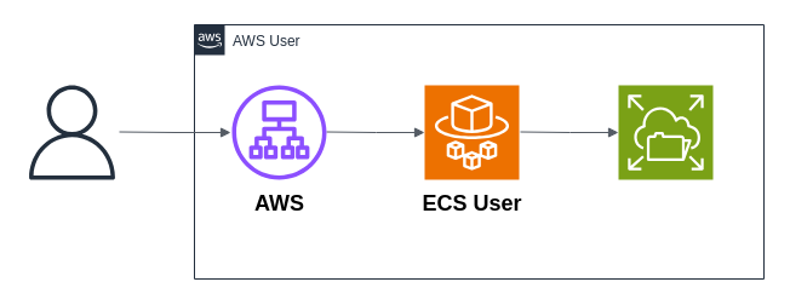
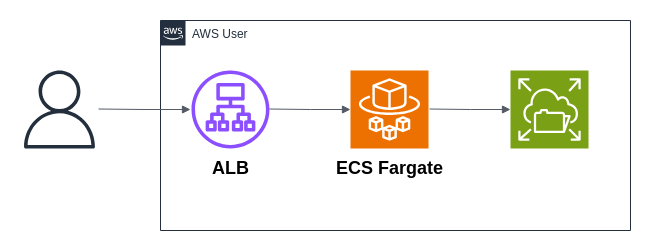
  <mxCell id="0" />
  <mxCell id="1" parent="0" />
  <mxCell id="2" value="AWS User" style="points=[[0,0],[0.25,0],[0.5,0],[0.75,0],[1,0],[1,0.25],[1,0.5],[1,0.75],[1,1],[0.75,1],[0.5,1],[0.25,1],[0,1],[0,0.75],[0,0.5],[0,0.25]];outlineConnect=0;gradientColor=none;html=1;whiteSpace=wrap;fontSize=12;fontStyle=0;container=1;pointerEvents=0;collapsible=0;recursiveResize=0;shape=mxgraph.aws4.group;grIcon=mxgraph.aws4.group_aws_cloud_alt;strokeColor=#232F3E;fillColor=none;verticalAlign=top;align=left;spacingLeft=30;fontColor=#232F3E;dashed=0;" parent="1" vertex="1"><mxGeometry x="160" y="20" width="470" height="210" as="geometry" /></mxCell>
- <mxCell id="3" value="AWS" style="text;strokeColor=none;fillColor=none;html=1;fontSize=18;fontStyle=1;verticalAlign=middle;align=center;" parent="2" vertex="1"><mxGeometry x="20" y="128" width="100" height="40" as="geometry" /></mxCell>
- <mxCell id="4" value="ECS User" style="text;strokeColor=none;fillColor=none;html=1;fontSize=18;fontStyle=1;verticalAlign=middle;align=center;" parent="2" vertex="1"><mxGeometry x="179" y="128" width="100" height="40" as="geometry" /></mxCell>
+ <mxCell id="3" value="ALB" style="text;strokeColor=none;fillColor=none;html=1;fontSize=18;fontStyle=1;verticalAlign=middle;align=center;" parent="2" vertex="1"><mxGeometry x="20" y="128" width="100" height="40" as="geometry" /></mxCell>
+ <mxCell id="4" value="ECS Fargate" style="text;strokeColor=none;fillColor=none;html=1;fontSize=18;fontStyle=1;verticalAlign=middle;align=center;" parent="2" vertex="1"><mxGeometry x="179" y="128" width="100" height="40" as="geometry" /></mxCell>
  <mxCell id="5" value="" style="edgeStyle=orthogonalEdgeStyle;html=1;endArrow=block;elbow=vertical;startArrow=none;endFill=1;strokeColor=#545B64;rounded=0;" parent="2" edge="1"><mxGeometry width="100" relative="1" as="geometry"><mxPoint x="109" y="88.5" as="sourcePoint" /><mxPoint x="190" y="89" as="targetPoint" /></mxGeometry></mxCell>
  <mxCell id="6" value="" style="edgeStyle=orthogonalEdgeStyle;html=1;endArrow=block;elbow=vertical;startArrow=none;endFill=1;strokeColor=#545B64;rounded=0;" parent="2" edge="1"><mxGeometry width="100" relative="1" as="geometry"><mxPoint x="269" y="88.5" as="sourcePoint" /><mxPoint x="350" y="89" as="targetPoint" /></mxGeometry></mxCell>
  <mxCell id="7" value="" style="sketch=0;points=[[0,0,0],[0.25,0,0],[0.5,0,0],[0.75,0,0],[1,0,0],[0,1,0],[0.25,1,0],[0.5,1,0],[0.75,1,0],[1,1,0],[0,0.25,0],[0,0.5,0],[0,0.75,0],[1,0.25,0],[1,0.5,0],[1,0.75,0]];outlineConnect=0;fontColor=#232F3E;fillColor=#ED7100;strokeColor=#ffffff;dashed=0;verticalLabelPosition=bottom;verticalAlign=top;align=center;html=1;fontSize=12;fontStyle=0;aspect=fixed;shape=mxgraph.aws4.resourceIcon;resIcon=mxgraph.aws4.fargate;" vertex="1" parent="2"><mxGeometry x="190" y="50" width="78" height="78" as="geometry" /></mxCell>
  <mxCell id="8" value="" style="sketch=0;points=[[0,0,0],[0.25,0,0],[0.5,0,0],[0.75,0,0],[1,0,0],[0,1,0],[0.25,1,0],[0.5,1,0],[0.75,1,0],[1,1,0],[0,0.25,0],[0,0.5,0],[0,0.75,0],[1,0.25,0],[1,0.5,0],[1,0.75,0]];outlineConnect=0;fontColor=#232F3E;fillColor=#7AA116;strokeColor=#ffffff;dashed=0;verticalLabelPosition=bottom;verticalAlign=top;align=center;html=1;fontSize=12;fontStyle=0;aspect=fixed;shape=mxgraph.aws4.resourceIcon;resIcon=mxgraph.aws4.elastic_file_system;" vertex="1" parent="2"><mxGeometry x="350" y="50" width="78" height="78" as="geometry" /></mxCell>
  <mxCell id="9" value="" style="sketch=0;outlineConnect=0;fontColor=#232F3E;gradientColor=none;fillColor=#8C4FFF;strokeColor=none;dashed=0;verticalLabelPosition=bottom;verticalAlign=top;align=center;html=1;fontSize=12;fontStyle=0;aspect=fixed;pointerEvents=1;shape=mxgraph.aws4.application_load_balancer;" vertex="1" parent="2"><mxGeometry x="31" y="50" width="78" height="78" as="geometry" /></mxCell>
  <mxCell id="10" value="" style="sketch=0;outlineConnect=0;fontColor=#232F3E;gradientColor=none;fillColor=#232F3D;strokeColor=none;dashed=0;verticalLabelPosition=bottom;verticalAlign=top;align=center;html=1;fontSize=12;fontStyle=0;aspect=fixed;pointerEvents=1;shape=mxgraph.aws4.user;" parent="1" vertex="1"><mxGeometry x="20" y="70" width="78" height="78" as="geometry" /></mxCell>
  <mxCell id="11" value="" style="edgeStyle=orthogonalEdgeStyle;html=1;endArrow=block;elbow=vertical;startArrow=none;endFill=1;strokeColor=#545B64;rounded=0;" parent="1" edge="1"><mxGeometry width="100" relative="1" as="geometry"><mxPoint x="98" y="108.5" as="sourcePoint" /><mxPoint x="190" y="109" as="targetPoint" /></mxGeometry></mxCell>
